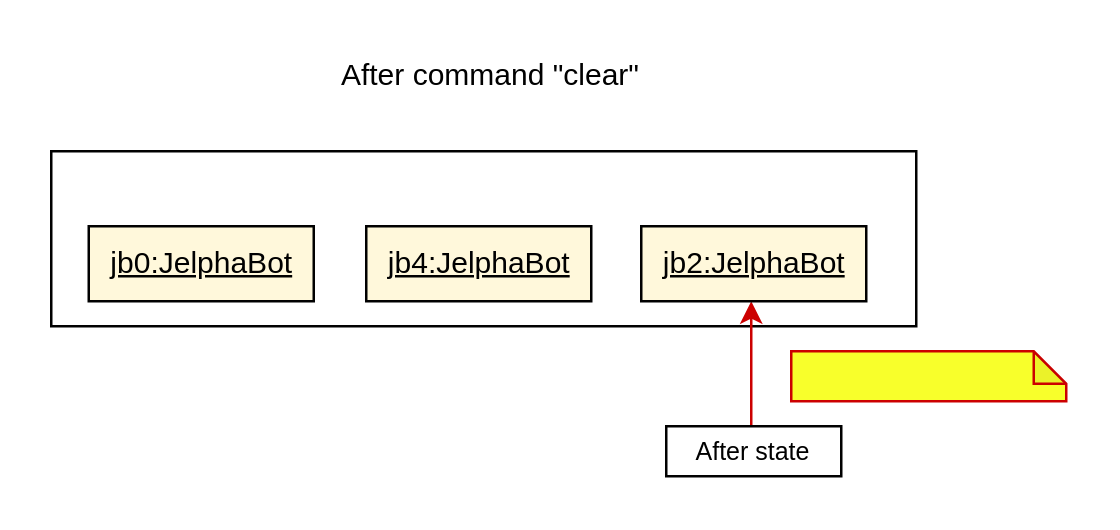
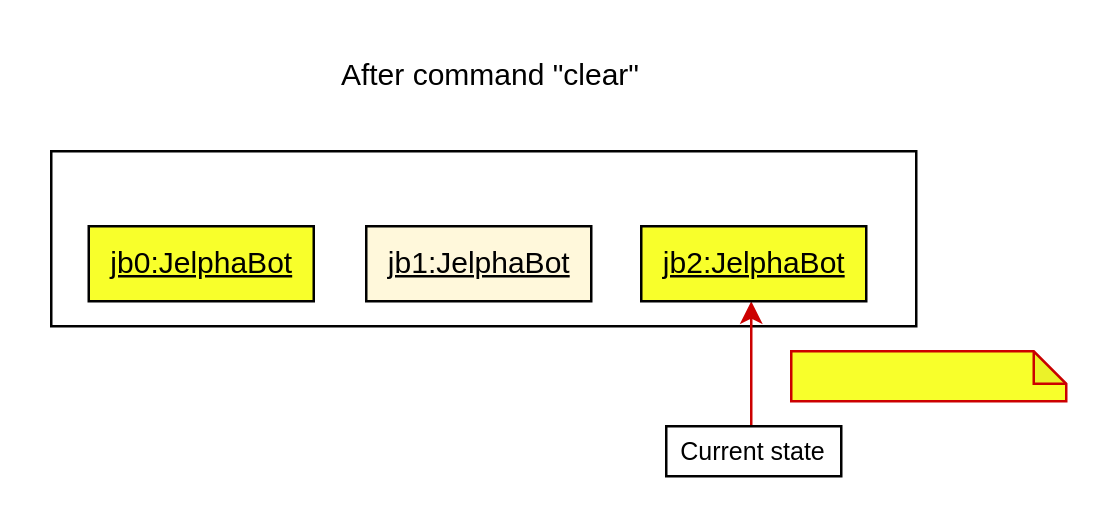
  <mxCell id="0" />
  <mxCell id="1" parent="0" />
  <mxCell id="2" value="" style="rounded=0;whiteSpace=wrap;html=1;" vertex="1" parent="1"><mxGeometry x="20" y="60" width="346" height="70" as="geometry" /></mxCell>
  <mxCell id="3" value="After command &quot;clear&quot;" style="text;html=1;strokeColor=none;fillColor=none;align=center;verticalAlign=middle;whiteSpace=wrap;rounded=0;" vertex="1" parent="1"><mxGeometry x="86" y="20" width="220" height="20" as="geometry" /></mxCell>
- <mxCell id="4" value="&lt;u&gt;jb0:JelphaBot&lt;/u&gt;" style="html=1;fillColor=#FFF8DB;strokeColor=#000000;" vertex="1" parent="1"><mxGeometry x="35" y="90" width="90" height="30" as="geometry" /></mxCell>
- <mxCell id="5" value="&lt;u&gt;jb4:JelphaBot&lt;/u&gt;" style="html=1;fillColor=#FFF8DB;strokeColor=#000000;" vertex="1" parent="1"><mxGeometry x="146" y="90" width="90" height="30" as="geometry" /></mxCell>
+ <mxCell id="4" value="&lt;u&gt;jb0:JelphaBot&lt;/u&gt;" style="html=1;fillColor=#f8ff2b;strokeColor=#000000;" vertex="1" parent="1"><mxGeometry x="35" y="90" width="90" height="30" as="geometry" /></mxCell>
+ <mxCell id="5" value="&lt;u&gt;jb1:JelphaBot&lt;/u&gt;" style="html=1;fillColor=#FFF8DB;strokeColor=#000000;" vertex="1" parent="1"><mxGeometry x="146" y="90" width="90" height="30" as="geometry" /></mxCell>
  <mxCell id="6" value="" style="endArrow=classic;html=1;strokeColor=#CC0000;" edge="1" parent="1"><mxGeometry width="50" height="50" relative="1" as="geometry"><mxPoint x="300" y="170" as="sourcePoint" /><mxPoint x="300" y="120" as="targetPoint" /></mxGeometry></mxCell>
  <mxCell id="7" value="" style="rounded=0;whiteSpace=wrap;html=1;" vertex="1" parent="1"><mxGeometry x="266" y="170" width="70" height="20" as="geometry" /></mxCell>
- <mxCell id="8" value="&lt;font style=&quot;font-size: 10px&quot;&gt;After state&lt;/font&gt;" style="text;html=1;strokeColor=none;fillColor=none;align=center;verticalAlign=middle;whiteSpace=wrap;rounded=0;" vertex="1" parent="1"><mxGeometry x="261" y="170" width="80" height="20" as="geometry" /></mxCell>
- <mxCell id="9" value="&lt;u&gt;jb2:JelphaBot&lt;/u&gt;" style="html=1;fillColor=#FFF8DB;strokeColor=#000000;" vertex="1" parent="1"><mxGeometry x="256" y="90" width="90" height="30" as="geometry" /></mxCell>
+ <mxCell id="8" value="&lt;font style=&quot;font-size: 10px&quot;&gt;Current state&lt;/font&gt;" style="text;html=1;strokeColor=none;fillColor=none;align=center;verticalAlign=middle;whiteSpace=wrap;rounded=0;" vertex="1" parent="1"><mxGeometry x="261" y="170" width="80" height="20" as="geometry" /></mxCell>
+ <mxCell id="9" value="&lt;u&gt;jb2:JelphaBot&lt;/u&gt;" style="html=1;fillColor=#f8ff2b;strokeColor=#000000;" vertex="1" parent="1"><mxGeometry x="256" y="90" width="90" height="30" as="geometry" /></mxCell>
  <mxCell id="10" value="" style="shape=note;whiteSpace=wrap;html=1;backgroundOutline=1;darkOpacity=0.05;strokeColor=#CC0000;fillColor=#F8FF2B;size=13;" vertex="1" parent="1"><mxGeometry x="316" y="140" width="110" height="20" as="geometry" /></mxCell>
